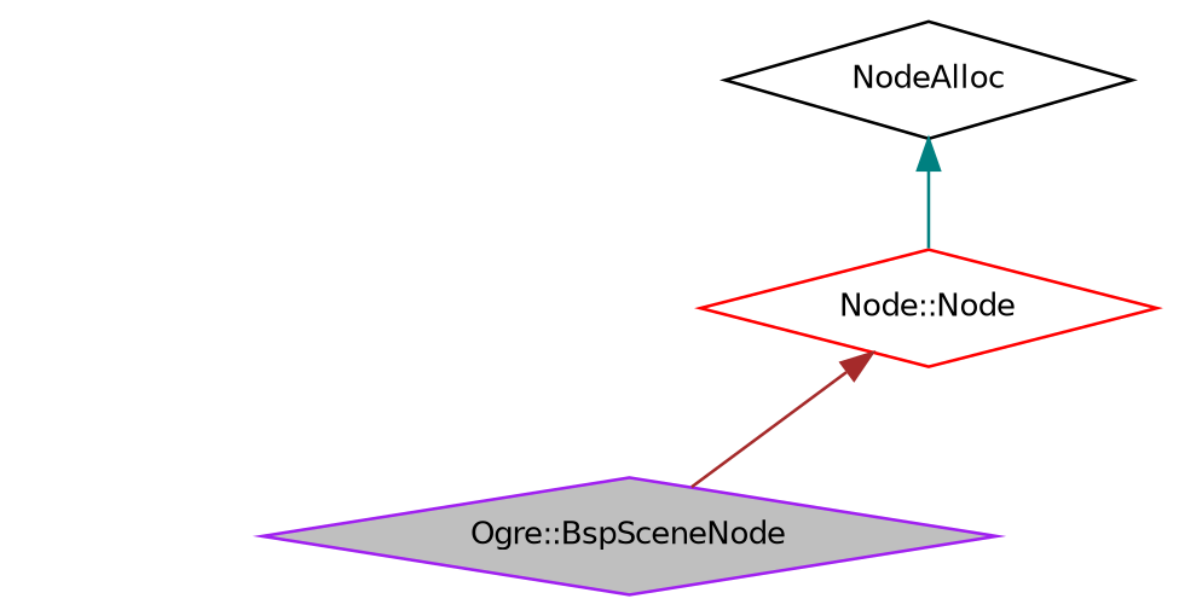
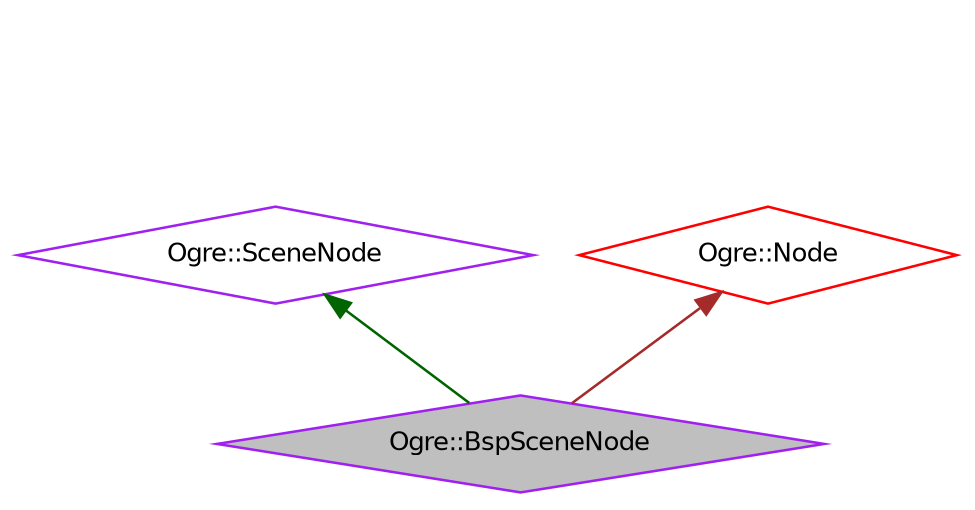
  digraph {
    node [color=purple fontname=Helvetica fontsize=10 shape=diamond]
    edge [dir=back fontname=Helvetica fontsize=10 labelfontname=Helvetica labelfontsize=10 style=solid]
    n1 [fillcolor=grey75 fontcolor=black height=0.2 label="Ogre::BspSceneNode" style=filled width=0.4]
-   n3 [color=red height=0.2 label="Node::Node" width=0.4]
-   n4 [color=black height=0.2 label=NodeAlloc width=0.4]
+   n2 [height=0.2 label="Ogre::SceneNode" width=0.4]
+   n3 [color=red height=0.2 label="Ogre::Node" width=0.4]
+   n2 -> n1 [color=darkgreen]
    n3 -> n1 [color=brown]
-   n4 -> n3 [color=teal]
  }
